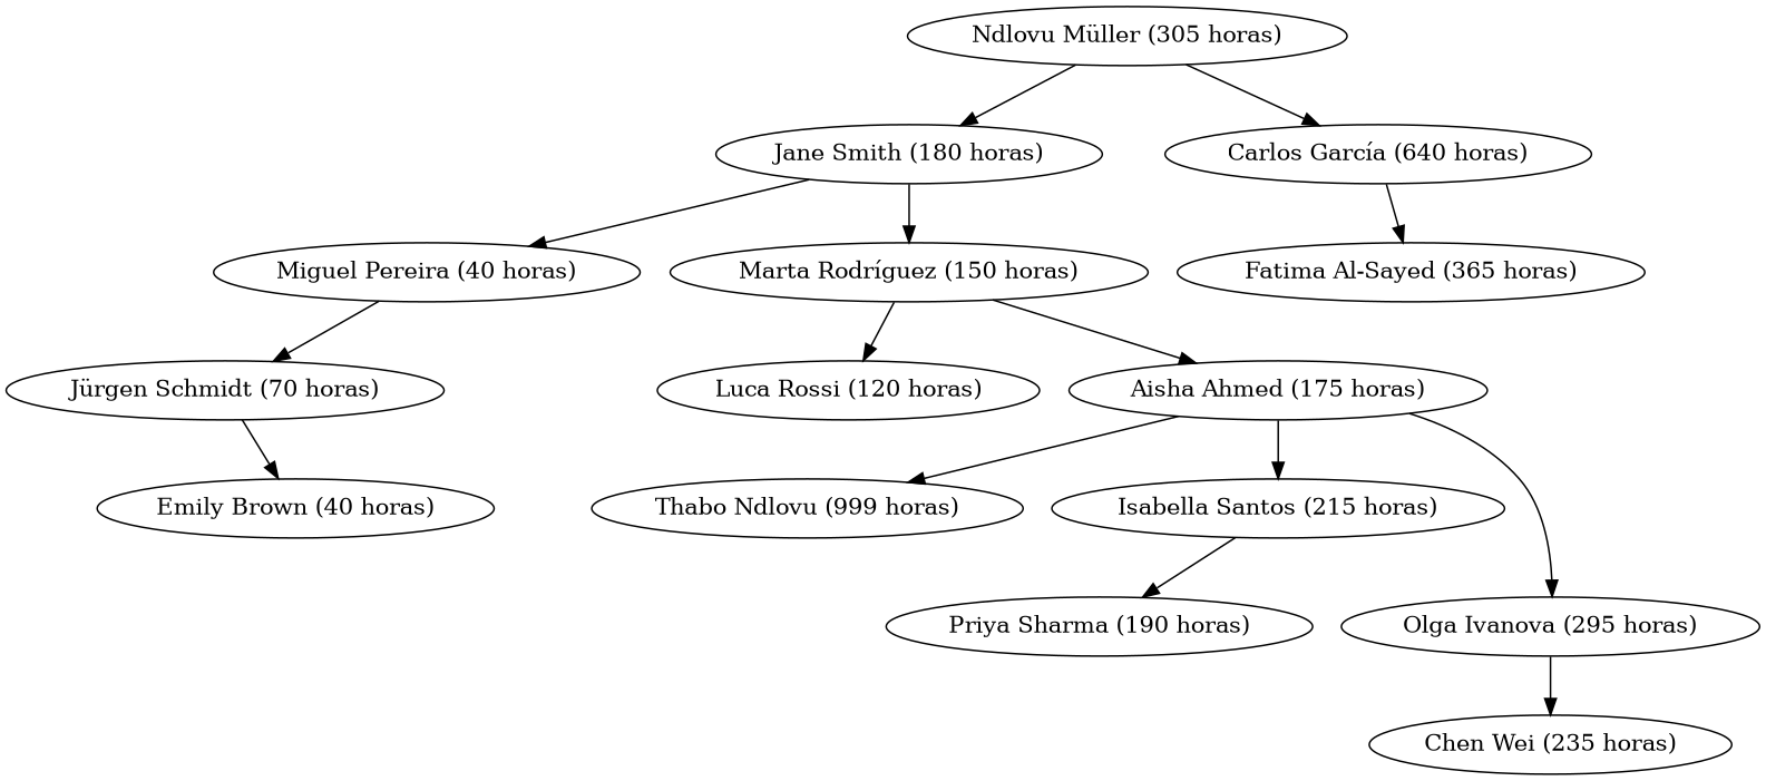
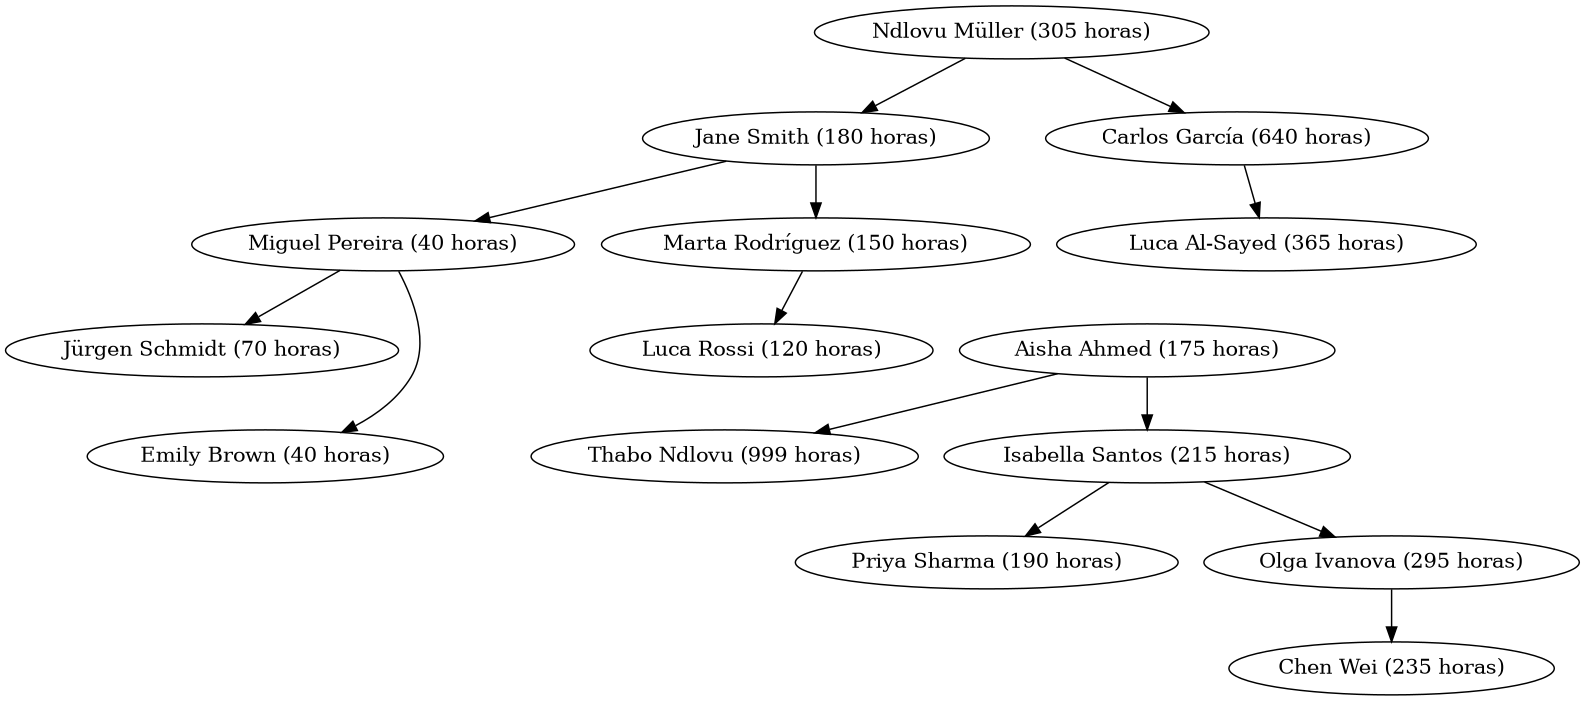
  digraph {
    n1 [label="Ndlovu Müller (305 horas)"]
    n2 [label="Jane Smith (180 horas)"]
    "Carlos García (640 horas)"
    n4 [label="Miguel Pereira (40 horas)"]
    "Marta Rodríguez (150 horas)"
-   "Fatima Al-Sayed (365 horas)"
+   "Fatima Al-Sayed (365 horas)" [label="Luca Al-Sayed (365 horas)"]
    "Jürgen Schmidt (70 horas)"
    "Luca Rossi (120 horas)"
    "Aisha Ahmed (175 horas)"
    "Emily Brown (40 horas)"
    "Thabo Ndlovu (999 horas)"
    "Isabella Santos (215 horas)"
    "Priya Sharma (190 horas)"
    "Olga Ivanova (295 horas)"
    "Chen Wei (235 horas)"
    n1 -> n2
    n1 -> "Carlos García (640 horas)"
    n2 -> n4
    n2 -> "Marta Rodríguez (150 horas)"
    "Carlos García (640 horas)" -> "Fatima Al-Sayed (365 horas)"
    n4 -> "Jürgen Schmidt (70 horas)"
    "Marta Rodríguez (150 horas)" -> "Luca Rossi (120 horas)"
-   "Marta Rodríguez (150 horas)" -> "Aisha Ahmed (175 horas)"
-   "Jürgen Schmidt (70 horas)" -> "Emily Brown (40 horas)"
+   n4 -> "Emily Brown (40 horas)"
    "Aisha Ahmed (175 horas)" -> "Thabo Ndlovu (999 horas)"
    "Aisha Ahmed (175 horas)" -> "Isabella Santos (215 horas)"
    "Isabella Santos (215 horas)" -> "Priya Sharma (190 horas)"
-   "Aisha Ahmed (175 horas)" -> "Olga Ivanova (295 horas)"
+   "Isabella Santos (215 horas)" -> "Olga Ivanova (295 horas)"
    "Olga Ivanova (295 horas)" -> "Chen Wei (235 horas)"
  }
